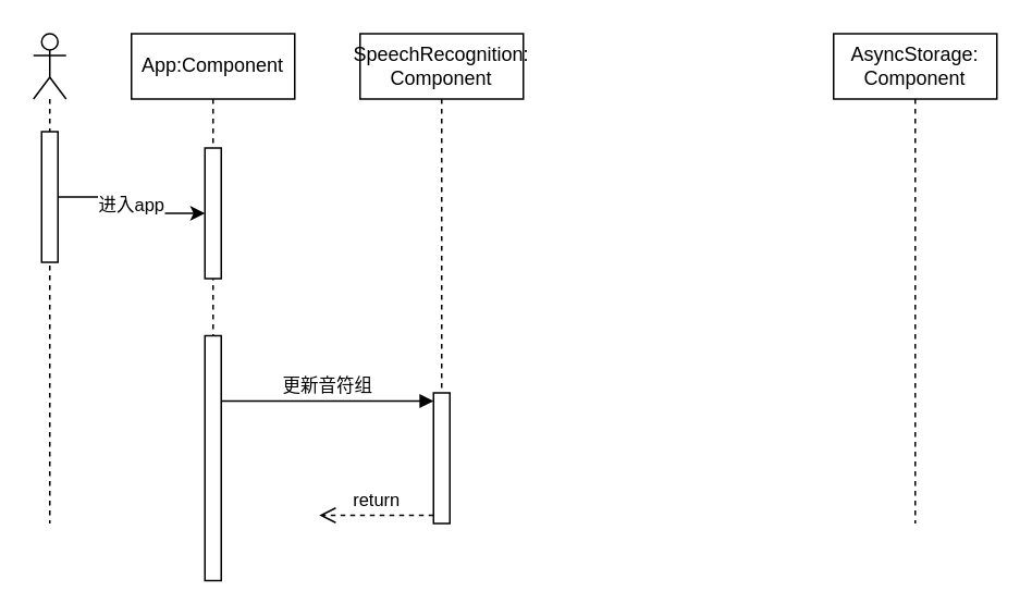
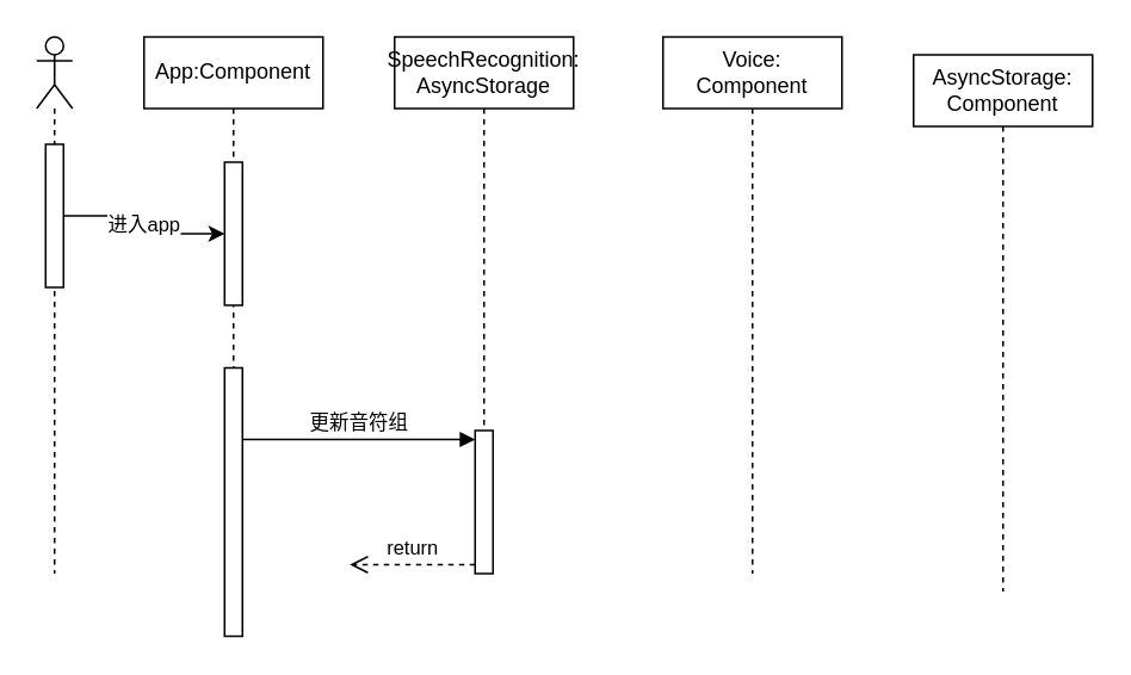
  <mxCell id="0" />
  <mxCell id="1" parent="0" />
  <mxCell id="2" value="App:Component" style="shape=umlLifeline;perimeter=lifelinePerimeter;whiteSpace=wrap;html=1;container=1;dropTarget=0;collapsible=0;recursiveResize=0;outlineConnect=0;portConstraint=eastwest;newEdgeStyle={&quot;curved&quot;:0,&quot;rounded&quot;:0};" vertex="1" parent="1"><mxGeometry x="80" y="20" width="100" height="300" as="geometry" /></mxCell>
  <mxCell id="3" value="" style="html=1;points=[[0,0,0,0,5],[0,1,0,0,-5],[1,0,0,0,5],[1,1,0,0,-5]];perimeter=orthogonalPerimeter;outlineConnect=0;targetShapes=umlLifeline;portConstraint=eastwest;newEdgeStyle={&quot;curved&quot;:0,&quot;rounded&quot;:0};" vertex="1" parent="2"><mxGeometry x="45" y="185" width="10" height="150" as="geometry" /></mxCell>
  <mxCell id="4" value="" style="html=1;points=[[0,0,0,0,5],[0,1,0,0,-5],[1,0,0,0,5],[1,1,0,0,-5]];perimeter=orthogonalPerimeter;outlineConnect=0;targetShapes=umlLifeline;portConstraint=eastwest;newEdgeStyle={&quot;curved&quot;:0,&quot;rounded&quot;:0};" vertex="1" parent="2"><mxGeometry x="45" y="70" width="10" height="80" as="geometry" /></mxCell>
- <mxCell id="5" value="SpeechRecognition: Component" style="shape=umlLifeline;perimeter=lifelinePerimeter;html=1;container=1;dropTarget=0;collapsible=0;recursiveResize=0;outlineConnect=0;portConstraint=eastwest;newEdgeStyle={&quot;curved&quot;:0,&quot;rounded&quot;:0};whiteSpace=wrap;" vertex="1" parent="1"><mxGeometry x="220" y="20" width="100" height="300" as="geometry" /></mxCell>
+ <mxCell id="5" value="SpeechRecognition: AsyncStorage" style="shape=umlLifeline;perimeter=lifelinePerimeter;html=1;container=1;dropTarget=0;collapsible=0;recursiveResize=0;outlineConnect=0;portConstraint=eastwest;newEdgeStyle={&quot;curved&quot;:0,&quot;rounded&quot;:0};whiteSpace=wrap;" vertex="1" parent="1"><mxGeometry x="220" y="20" width="100" height="300" as="geometry" /></mxCell>
  <mxCell id="6" value="" style="html=1;points=[[0,0,0,0,5],[0,1,0,0,-5],[1,0,0,0,5],[1,1,0,0,-5]];perimeter=orthogonalPerimeter;outlineConnect=0;targetShapes=umlLifeline;portConstraint=eastwest;newEdgeStyle={&quot;curved&quot;:0,&quot;rounded&quot;:0};" vertex="1" parent="5"><mxGeometry x="45" y="220" width="10" height="80" as="geometry" /></mxCell>
  <mxCell id="7" value="return" style="html=1;verticalAlign=bottom;endArrow=open;dashed=1;endSize=8;curved=0;rounded=0;exitX=0;exitY=1;exitDx=0;exitDy=-5;" edge="1" source="6" parent="5"><mxGeometry relative="1" as="geometry"><mxPoint x="-25" y="295" as="targetPoint" /></mxGeometry></mxCell>
  <mxCell id="8" value="更新音符组" style="html=1;verticalAlign=bottom;endArrow=block;curved=0;rounded=0;entryX=0;entryY=0;entryDx=0;entryDy=5;" edge="1" target="6" parent="5"><mxGeometry relative="1" as="geometry"><mxPoint x="-85" y="225" as="sourcePoint" /></mxGeometry></mxCell>
+ <mxCell id="9" value="Voice: Component" style="shape=umlLifeline;perimeter=lifelinePerimeter;html=1;container=1;dropTarget=0;collapsible=0;recursiveResize=0;outlineConnect=0;portConstraint=eastwest;newEdgeStyle={&quot;curved&quot;:0,&quot;rounded&quot;:0};whiteSpace=wrap;" vertex="1" parent="1"><mxGeometry x="370" y="20" width="100" height="300" as="geometry" /></mxCell>
  <mxCell id="10" value="" style="shape=umlLifeline;perimeter=lifelinePerimeter;whiteSpace=wrap;html=1;container=1;dropTarget=0;collapsible=0;recursiveResize=0;outlineConnect=0;portConstraint=eastwest;newEdgeStyle={&quot;curved&quot;:0,&quot;rounded&quot;:0};participant=umlActor;" vertex="1" parent="1"><mxGeometry x="20" y="20" width="20" height="300" as="geometry" /></mxCell>
  <mxCell id="11" value="" style="html=1;points=[[0,0,0,0,5],[0,1,0,0,-5],[1,0,0,0,5],[1,1,0,0,-5]];perimeter=orthogonalPerimeter;outlineConnect=0;targetShapes=umlLifeline;portConstraint=eastwest;newEdgeStyle={&quot;curved&quot;:0,&quot;rounded&quot;:0};" vertex="1" parent="10"><mxGeometry x="5" y="60" width="10" height="80" as="geometry" /></mxCell>
  <mxCell id="12" value="进入app" style="edgeStyle=orthogonalEdgeStyle;rounded=0;orthogonalLoop=1;jettySize=auto;html=1;curved=0;" edge="1" parent="1" source="11" target="4"><mxGeometry relative="1" as="geometry"><mxPoint x="125" y="120" as="targetPoint" /></mxGeometry></mxCell>
- <mxCell id="13" value="AsyncStorage: Component" style="shape=umlLifeline;perimeter=lifelinePerimeter;html=1;container=1;dropTarget=0;collapsible=0;recursiveResize=0;outlineConnect=0;portConstraint=eastwest;newEdgeStyle={&quot;curved&quot;:0,&quot;rounded&quot;:0};whiteSpace=wrap;" vertex="1" parent="1"><mxGeometry x="510" y="20" width="100" height="300" as="geometry" /></mxCell>
+ <mxCell id="13" value="AsyncStorage: Component" style="shape=umlLifeline;perimeter=lifelinePerimeter;html=1;container=1;dropTarget=0;collapsible=0;recursiveResize=0;outlineConnect=0;portConstraint=eastwest;newEdgeStyle={&quot;curved&quot;:0,&quot;rounded&quot;:0};whiteSpace=wrap;" vertex="1" parent="1"><mxGeometry x="510" y="30" width="100" height="300" as="geometry" /></mxCell>
